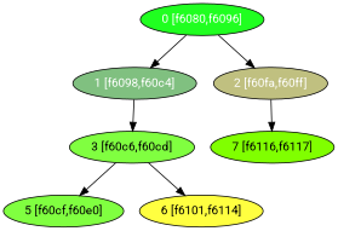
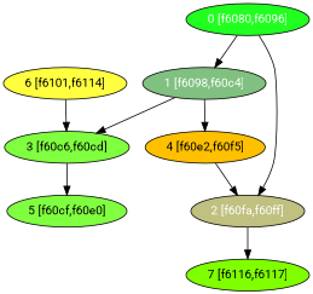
  digraph {
    fontname=Roboto
    node [fillcolor="#80FF40" fontcolor="#000000" fontname=Roboto shape=oval style=filled]
    edge [fontname=Roboto]
    n1 [fillcolor="#20FF20" fontcolor="#ffffff" label="0 [f6080,f6096]"]
    n2 [fillcolor="#80C080" fontcolor="#ffffff" label="1 [f6098,f60c4]"]
    n3 [fillcolor="#C0C080" fontcolor="#ffffff" label="2 [f60fa,f60ff]"]
    n4 [label="3 [f60c6,f60cd]"]
+   n5 [fillcolor="#FFC000" label="4 [f60e2,f60f5]"]
    n6 [fillcolor="#80FF00" label="7 [f6116,f6117]"]
    n7 [label="5 [f60cf,f60e0]"]
    n8 [fillcolor="#FFFF40" label="6 [f6101,f6114]"]
    n1 -> n2
    n1 -> n3
    n2 -> n4
+   n2 -> n5
    n3 -> n6
    n4 -> n7
-   n4 -> n8
+   n8 -> n4
+   n5 -> n3
  }
